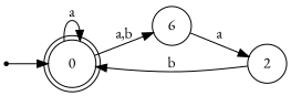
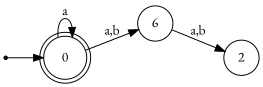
  digraph {
    fontname="EB Garamond"
    rankdir=LR
    node [fontname="EB Garamond" shape=circle]
    edge [fontname="EB Garamond"]
    start [shape=point]
    0 [shape=doublecircle]
    n3 [label=6]
    2
    start -> 0
    0 -> 0 [label=a]
    0 -> n3 [label="a,b"]
-   n3 -> 2 [label=a]
-   2 -> 0 [label=b]
+   n3 -> 2 [label="a,b"]
  }
